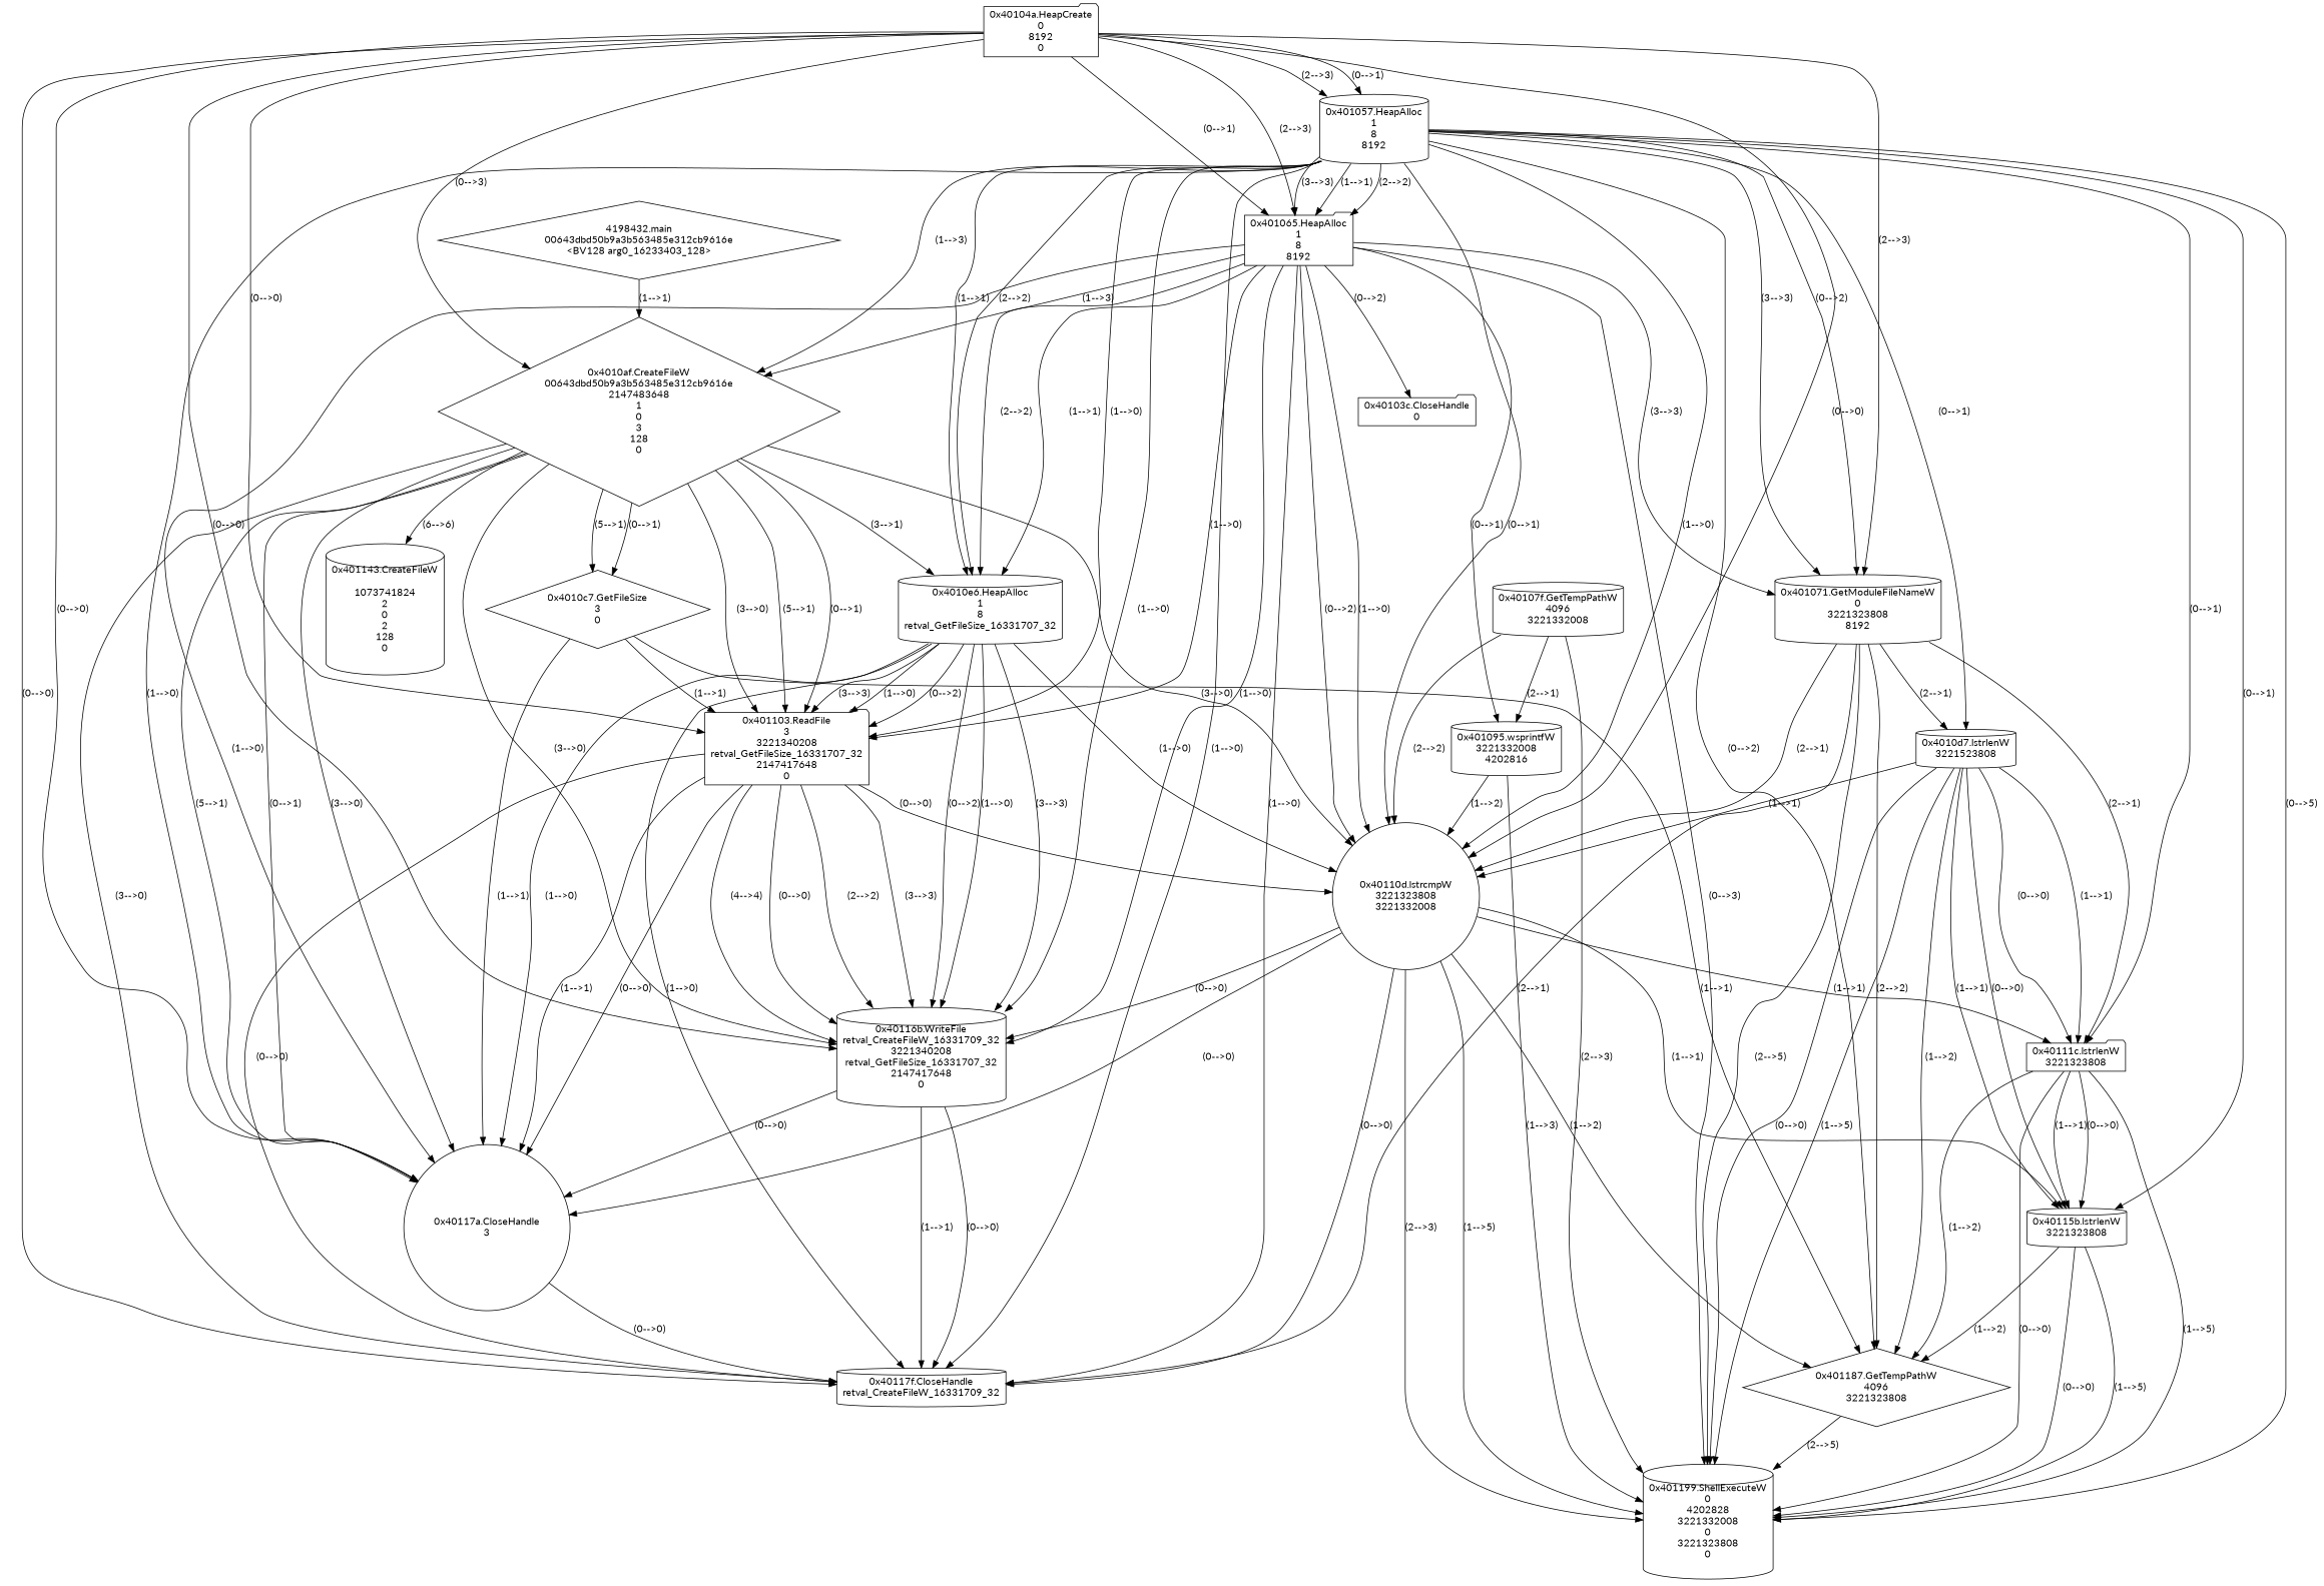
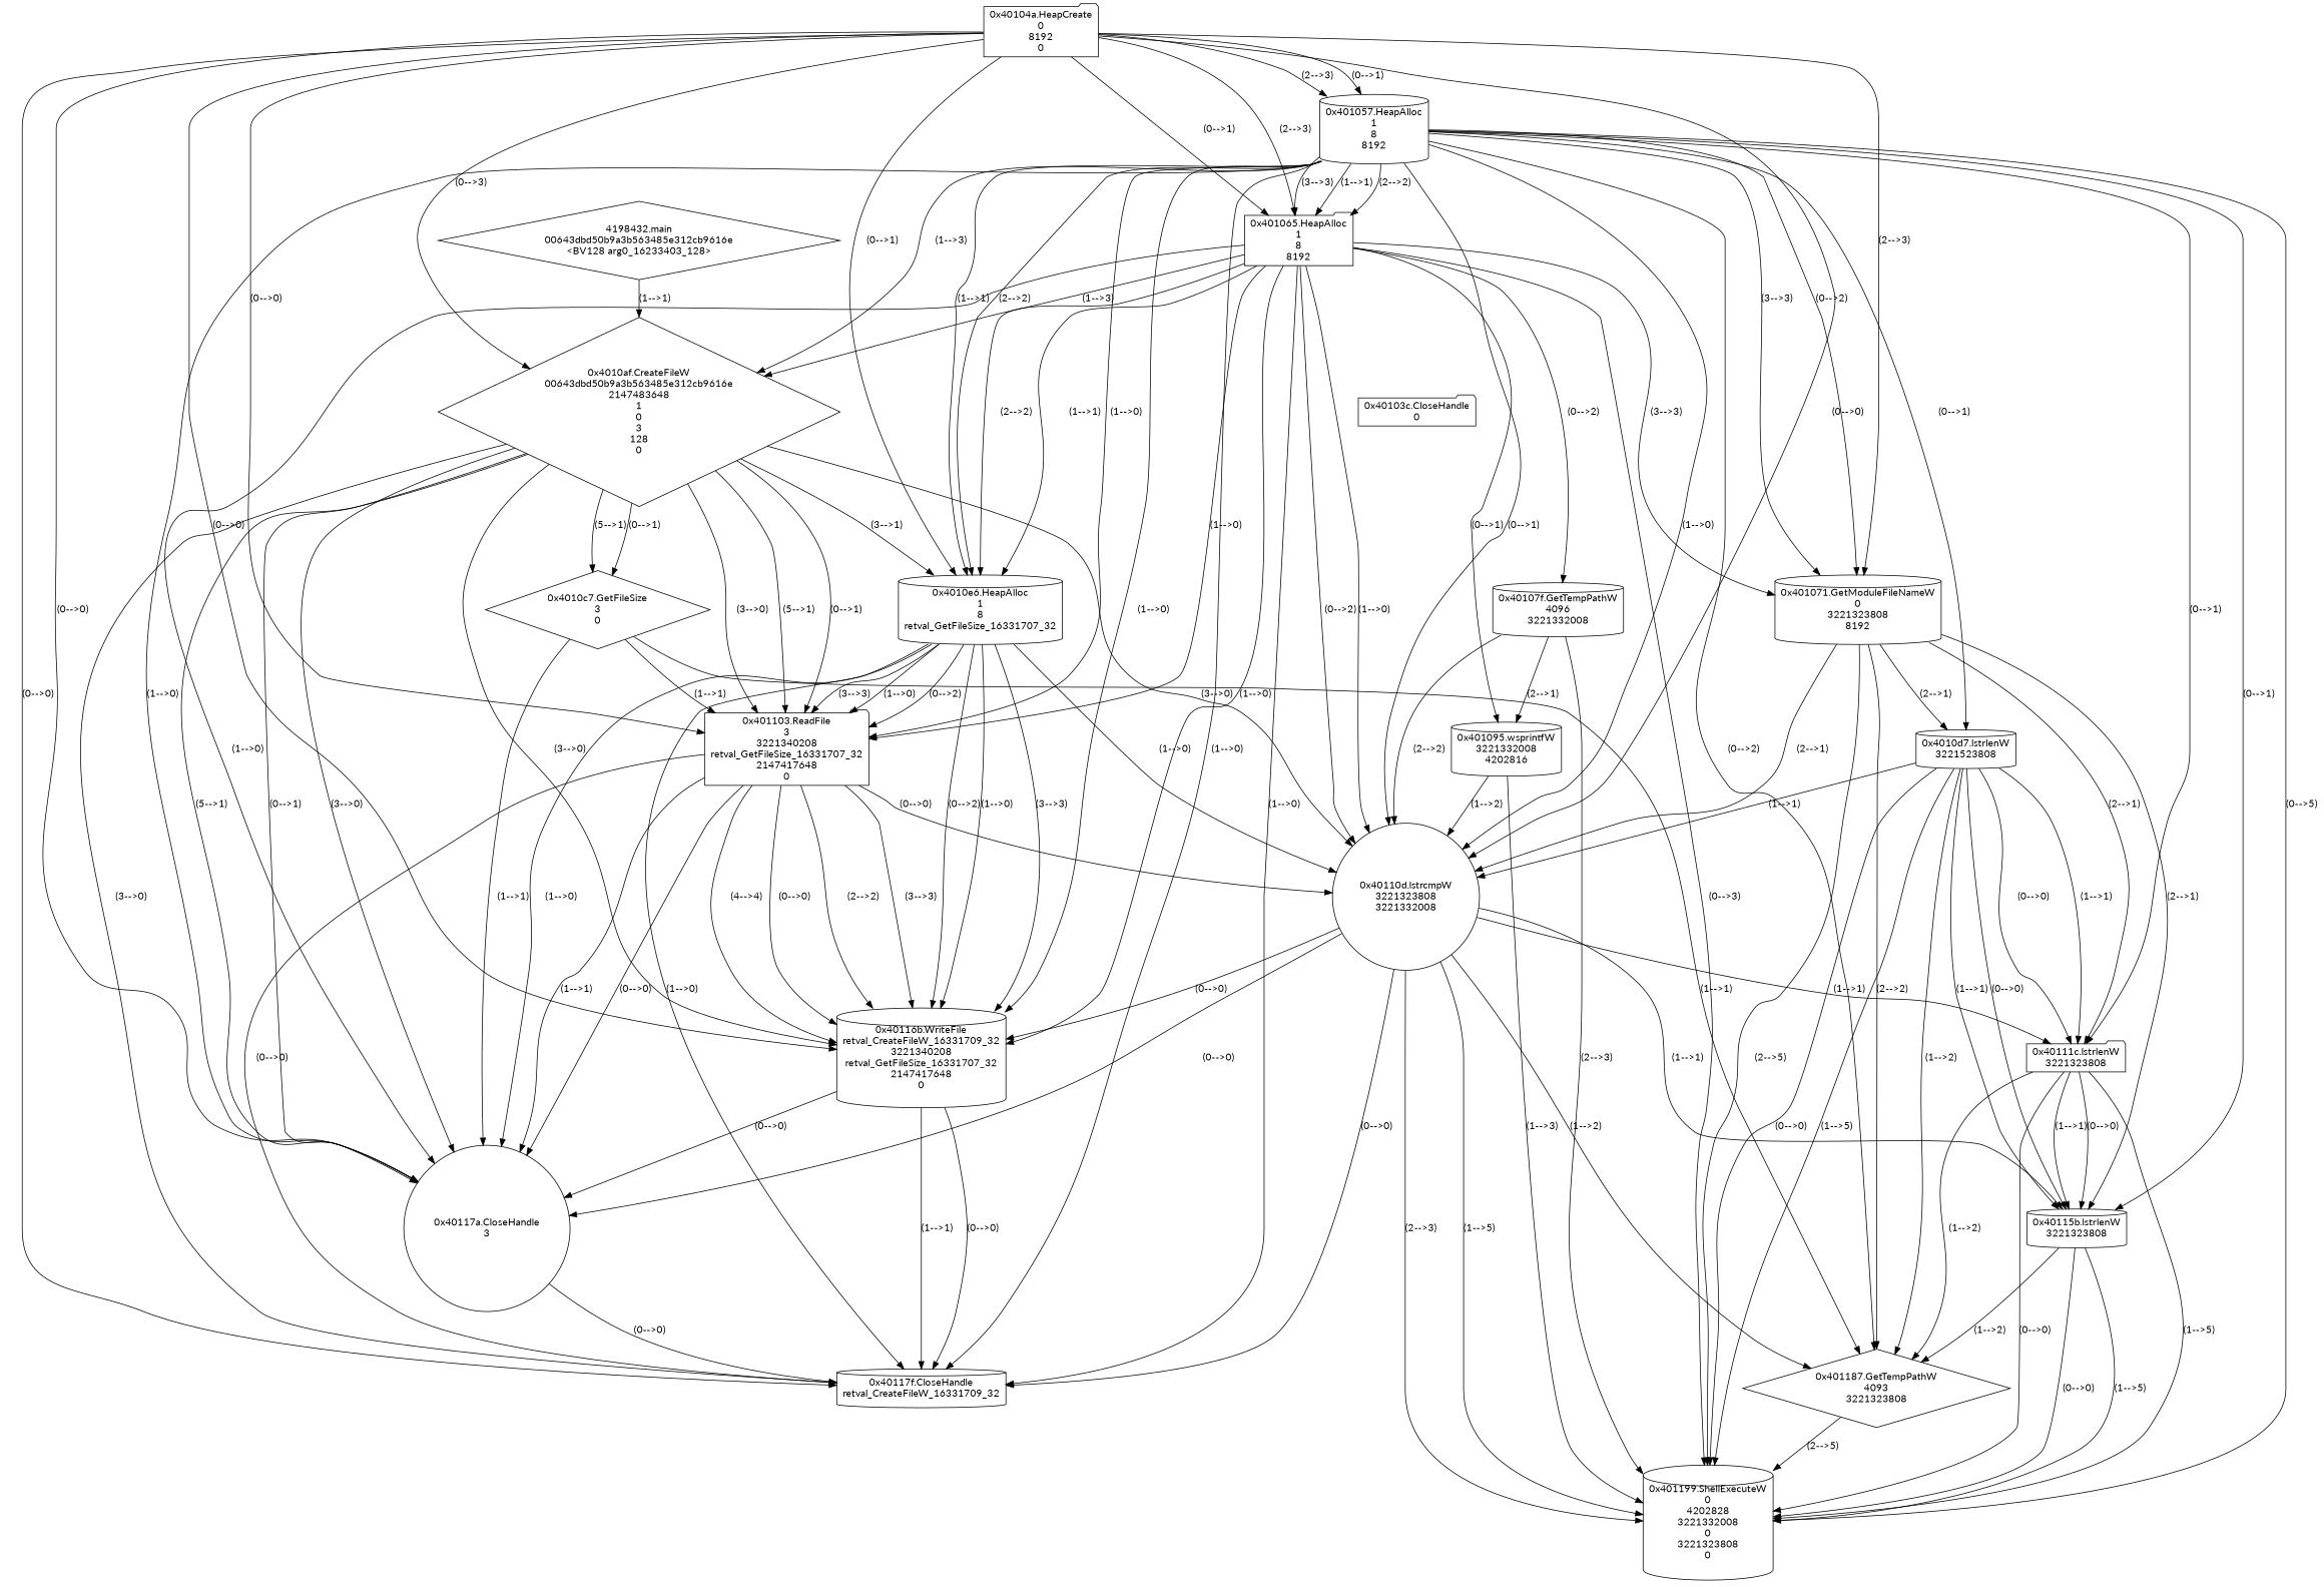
  digraph {
    fontname=Lato
    node [fontname=Lato shape=cylinder]
    edge [fontname=Lato]
    n1 [label="4198432.main\n00643dbd50b9a3b563485e312cb9616e\n<BV128 arg0_16233403_128>" shape=diamond]
    n2 [label="0x4010af.CreateFileW\n00643dbd50b9a3b563485e312cb9616e\n2147483648\n1\n0\n3\n128\n0" shape=diamond]
    n3 [label="0x4010e6.HeapAlloc\n1\n8\nretval_GetFileSize_16331707_32"]
    n4 [label="0x401103.ReadFile\n3\n3221340208\nretval_GetFileSize_16331707_32\n2147417648\n0" shape=folder]
    n5 [label="0x40110d.lstrcmpW\n3221323808\n3221332008" shape=circle]
    n6 [label="0x40116b.WriteFile\nretval_CreateFileW_16331709_32\n3221340208\nretval_GetFileSize_16331707_32\n2147417648\n0"]
    n7 [label="0x40117a.CloseHandle\n3" shape=circle]
    n8 [label="0x40117f.CloseHandle\nretval_CreateFileW_16331709_32"]
    n9 [label="0x4010c7.GetFileSize\n3\n0" shape=diamond]
-   n10 [label="0x401143.CreateFileW\n\n1073741824\n2\n0\n2\n128\n0"]
    n11 [label="0x40104a.HeapCreate\n0\n8192\n0" shape=folder]
    n12 [label="0x401057.HeapAlloc\n1\n8\n8192"]
    n13 [label="0x401065.HeapAlloc\n1\n8\n8192" shape=folder]
    n14 [label="0x401071.GetModuleFileNameW\n0\n3221323808\n8192"]
    n15 [label="0x4010d7.lstrlenW\n3221523808"]
    n16 [label="0x40111c.lstrlenW\n3221323808" shape=folder]
    n17 [label="0x40115b.lstrlenW\n3221323808"]
-   n18 [label="0x401187.GetTempPathW\n4096\n3221323808" shape=diamond]
+   n18 [label="0x401187.GetTempPathW\n4093\n3221323808" shape=diamond]
    n19 [label="0x401199.ShellExecuteW\n0\n4202828\n3221332008\n0\n3221323808\n0"]
    n20 [label="0x40107f.GetTempPathW\n4096\n3221332008"]
    n21 [label="0x401095.wsprintfW\n3221332008\n4202816"]
    n22 [label="0x40103c.CloseHandle\n0" shape=folder]
    n1 -> n2 [label="(1-->1)"]
    n2 -> n3 [label="(3-->1)"]
    n2 -> n4 [label="(5-->1)"]
    n2 -> n4 [label="(0-->1)"]
    n2 -> n4 [label="(3-->0)"]
    n2 -> n5 [label="(3-->0)"]
    n2 -> n6 [label="(3-->0)"]
    n2 -> n7 [label="(5-->1)"]
    n2 -> n7 [label="(0-->1)"]
    n2 -> n7 [label="(3-->0)"]
    n2 -> n8 [label="(3-->0)"]
    n2 -> n9 [label="(5-->1)"]
    n2 -> n9 [label="(0-->1)"]
-   n2 -> n10 [label="(6-->6)"]
    n3 -> n4 [label="(0-->2)"]
    n3 -> n4 [label="(3-->3)"]
    n3 -> n4 [label="(1-->0)"]
    n3 -> n5 [label="(1-->0)"]
    n3 -> n6 [label="(0-->2)"]
    n3 -> n6 [label="(3-->3)"]
    n3 -> n6 [label="(1-->0)"]
    n3 -> n7 [label="(1-->0)"]
    n3 -> n8 [label="(1-->0)"]
    n4 -> n5 [label="(0-->0)"]
    n4 -> n6 [label="(2-->2)"]
    n4 -> n6 [label="(3-->3)"]
    n4 -> n6 [label="(4-->4)"]
    n4 -> n6 [label="(0-->0)"]
    n4 -> n7 [label="(1-->1)"]
    n4 -> n7 [label="(0-->0)"]
    n4 -> n8 [label="(0-->0)"]
    n5 -> n6 [label="(0-->0)"]
    n5 -> n7 [label="(0-->0)"]
    n5 -> n8 [label="(0-->0)"]
    n5 -> n16 [label="(1-->1)"]
    n5 -> n17 [label="(1-->1)"]
    n5 -> n18 [label="(1-->2)"]
    n5 -> n19 [label="(2-->3)"]
    n5 -> n19 [label="(1-->5)"]
    n6 -> n7 [label="(0-->0)"]
    n6 -> n8 [label="(1-->1)"]
    n6 -> n8 [label="(0-->0)"]
    n7 -> n8 [label="(0-->0)"]
    n9 -> n4 [label="(1-->1)"]
    n9 -> n7 [label="(1-->1)"]
    n9 -> n18 [label="(1-->1)"]
    n11 -> n2 [label="(0-->3)"]
+   n11 -> n3 [label="(0-->1)"]
    n11 -> n4 [label="(0-->0)"]
    n11 -> n5 [label="(0-->0)"]
    n11 -> n6 [label="(0-->0)"]
    n11 -> n7 [label="(0-->0)"]
    n11 -> n8 [label="(0-->0)"]
    n11 -> n12 [label="(0-->1)"]
    n11 -> n12 [label="(2-->3)"]
    n11 -> n13 [label="(0-->1)"]
    n11 -> n13 [label="(2-->3)"]
    n11 -> n14 [label="(2-->3)"]
    n12 -> n2 [label="(1-->3)"]
    n12 -> n3 [label="(1-->1)"]
    n12 -> n3 [label="(2-->2)"]
    n12 -> n4 [label="(1-->0)"]
    n12 -> n5 [label="(0-->1)"]
    n12 -> n5 [label="(1-->0)"]
    n12 -> n6 [label="(1-->0)"]
    n12 -> n7 [label="(1-->0)"]
    n12 -> n8 [label="(1-->0)"]
    n12 -> n13 [label="(1-->1)"]
    n12 -> n13 [label="(2-->2)"]
    n12 -> n13 [label="(3-->3)"]
    n12 -> n14 [label="(0-->2)"]
    n12 -> n14 [label="(3-->3)"]
    n12 -> n15 [label="(0-->1)"]
    n12 -> n16 [label="(0-->1)"]
    n12 -> n17 [label="(0-->1)"]
    n12 -> n18 [label="(0-->2)"]
    n12 -> n19 [label="(0-->5)"]
    n13 -> n2 [label="(1-->3)"]
    n13 -> n3 [label="(1-->1)"]
    n13 -> n3 [label="(2-->2)"]
    n13 -> n4 [label="(1-->0)"]
    n13 -> n5 [label="(0-->2)"]
    n13 -> n5 [label="(1-->0)"]
    n13 -> n6 [label="(1-->0)"]
    n13 -> n7 [label="(1-->0)"]
    n13 -> n8 [label="(1-->0)"]
    n13 -> n14 [label="(3-->3)"]
    n13 -> n19 [label="(0-->3)"]
-   n13 -> n22 [label="(0-->2)"]
+   n13 -> n20 [label="(0-->2)"]
    n13 -> n21 [label="(0-->1)"]
    n14 -> n5 [label="(2-->1)"]
    n14 -> n15 [label="(2-->1)"]
    n14 -> n16 [label="(2-->1)"]
-   n14 -> n8 [label="(2-->1)"]
+   n14 -> n17 [label="(2-->1)"]
    n14 -> n18 [label="(2-->2)"]
    n14 -> n19 [label="(2-->5)"]
    n15 -> n5 [label="(1-->1)"]
    n15 -> n16 [label="(1-->1)"]
    n15 -> n16 [label="(0-->0)"]
    n15 -> n17 [label="(1-->1)"]
    n15 -> n17 [label="(0-->0)"]
    n15 -> n18 [label="(1-->2)"]
    n15 -> n19 [label="(1-->5)"]
    n15 -> n19 [label="(0-->0)"]
    n16 -> n17 [label="(1-->1)"]
    n16 -> n17 [label="(0-->0)"]
    n16 -> n18 [label="(1-->2)"]
    n16 -> n19 [label="(1-->5)"]
    n16 -> n19 [label="(0-->0)"]
    n17 -> n18 [label="(1-->2)"]
    n17 -> n19 [label="(1-->5)"]
    n17 -> n19 [label="(0-->0)"]
    n18 -> n19 [label="(2-->5)"]
    n20 -> n5 [label="(2-->2)"]
    n20 -> n19 [label="(2-->3)"]
    n20 -> n21 [label="(2-->1)"]
    n21 -> n5 [label="(1-->2)"]
    n21 -> n19 [label="(1-->3)"]
  }
